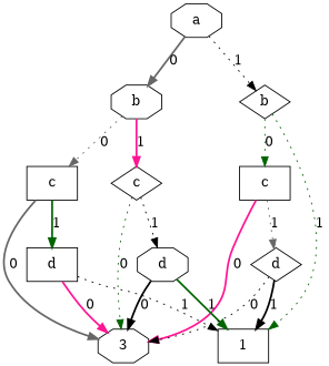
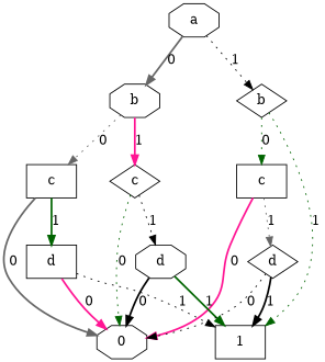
  digraph {
    node [shape=octagon]
    edge [style=bold color=black]
-   n1 [label=3]
+   n1 [label=0]
    n2 [label=a]
    n3 [label=b]
    n4 [label=b shape=diamond]
    n5 [label=c shape=box]
    n6 [label=c shape=diamond]
    n7 [label=c shape=box]
    n8 [label=1 shape=box]
    n9 [label=d shape=box]
    n10 [label=d]
    n11 [label=d shape=diamond]
    n2 -> n3 [label=0 color=gray40]
    n2 -> n4 [label=1 style=dotted]
    n3 -> n5 [label=0 style=dotted color=gray40]
    n3 -> n6 [label=1 color=deeppink]
    n4 -> n7 [label=0 style=dotted color=darkgreen]
    n4 -> n8 [label=1 style=dotted color=darkgreen]
    n5 -> n1 [label=0 color=gray40]
    n5 -> n9 [label=1 color=darkgreen]
    n6 -> n1 [label=0 style=dotted color=darkgreen]
    n6 -> n10 [label=1 style=dotted]
    n7 -> n1 [label=0 color=deeppink]
    n7 -> n11 [label=1 style=dotted color=gray40]
    n9 -> n1 [label=0 color=deeppink]
    n9 -> n8 [label=1 style=dotted]
    n10 -> n1 [label=0]
    n10 -> n8 [label=1 color=darkgreen]
    n11 -> n1 [label=0 style=dotted]
    n11 -> n8 [label=1]
  }
